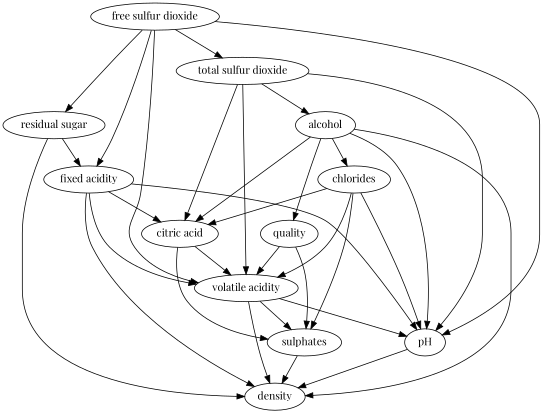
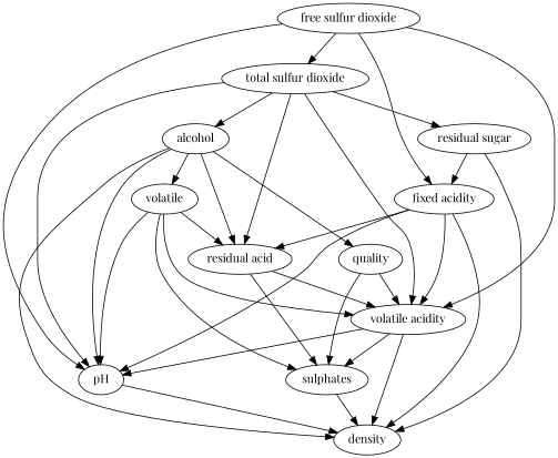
  strict digraph {
    fontname="Playfair Display"
    node [fontname="Playfair Display"]
    edge [fontname="Playfair Display"]
    n1 [label="fixed acidity"]
    n2 [label="volatile acidity"]
-   n3 [label="citric acid"]
+   n3 [label="residual acid"]
    n4 [label=density]
    n5 [label=pH]
    n6 [label=sulphates]
    n7 [label=quality]
    n8 [label="residual sugar"]
-   n9 [label=chlorides]
+   n9 [label=volatile]
    n10 [label="free sulfur dioxide"]
    n11 [label="total sulfur dioxide"]
    n12 [label=alcohol]
    n1 -> n2
    n1 -> n3
    n1 -> n4
    n1 -> n5
    n2 -> n4
    n2 -> n5
    n2 -> n6
    n3 -> n2
    n3 -> n6
    n5 -> n4
    n6 -> n4
    n7 -> n2
    n7 -> n6
    n8 -> n1
    n8 -> n4
    n9 -> n2
    n9 -> n3
    n9 -> n5
    n9 -> n6
    n10 -> n1
    n10 -> n2
    n10 -> n5
-   n10 -> n8
+   n11 -> n8
    n10 -> n11
    n11 -> n2
    n11 -> n3
    n11 -> n5
    n11 -> n12
    n12 -> n3
    n12 -> n4
    n12 -> n5
    n12 -> n7
    n12 -> n9
  }
